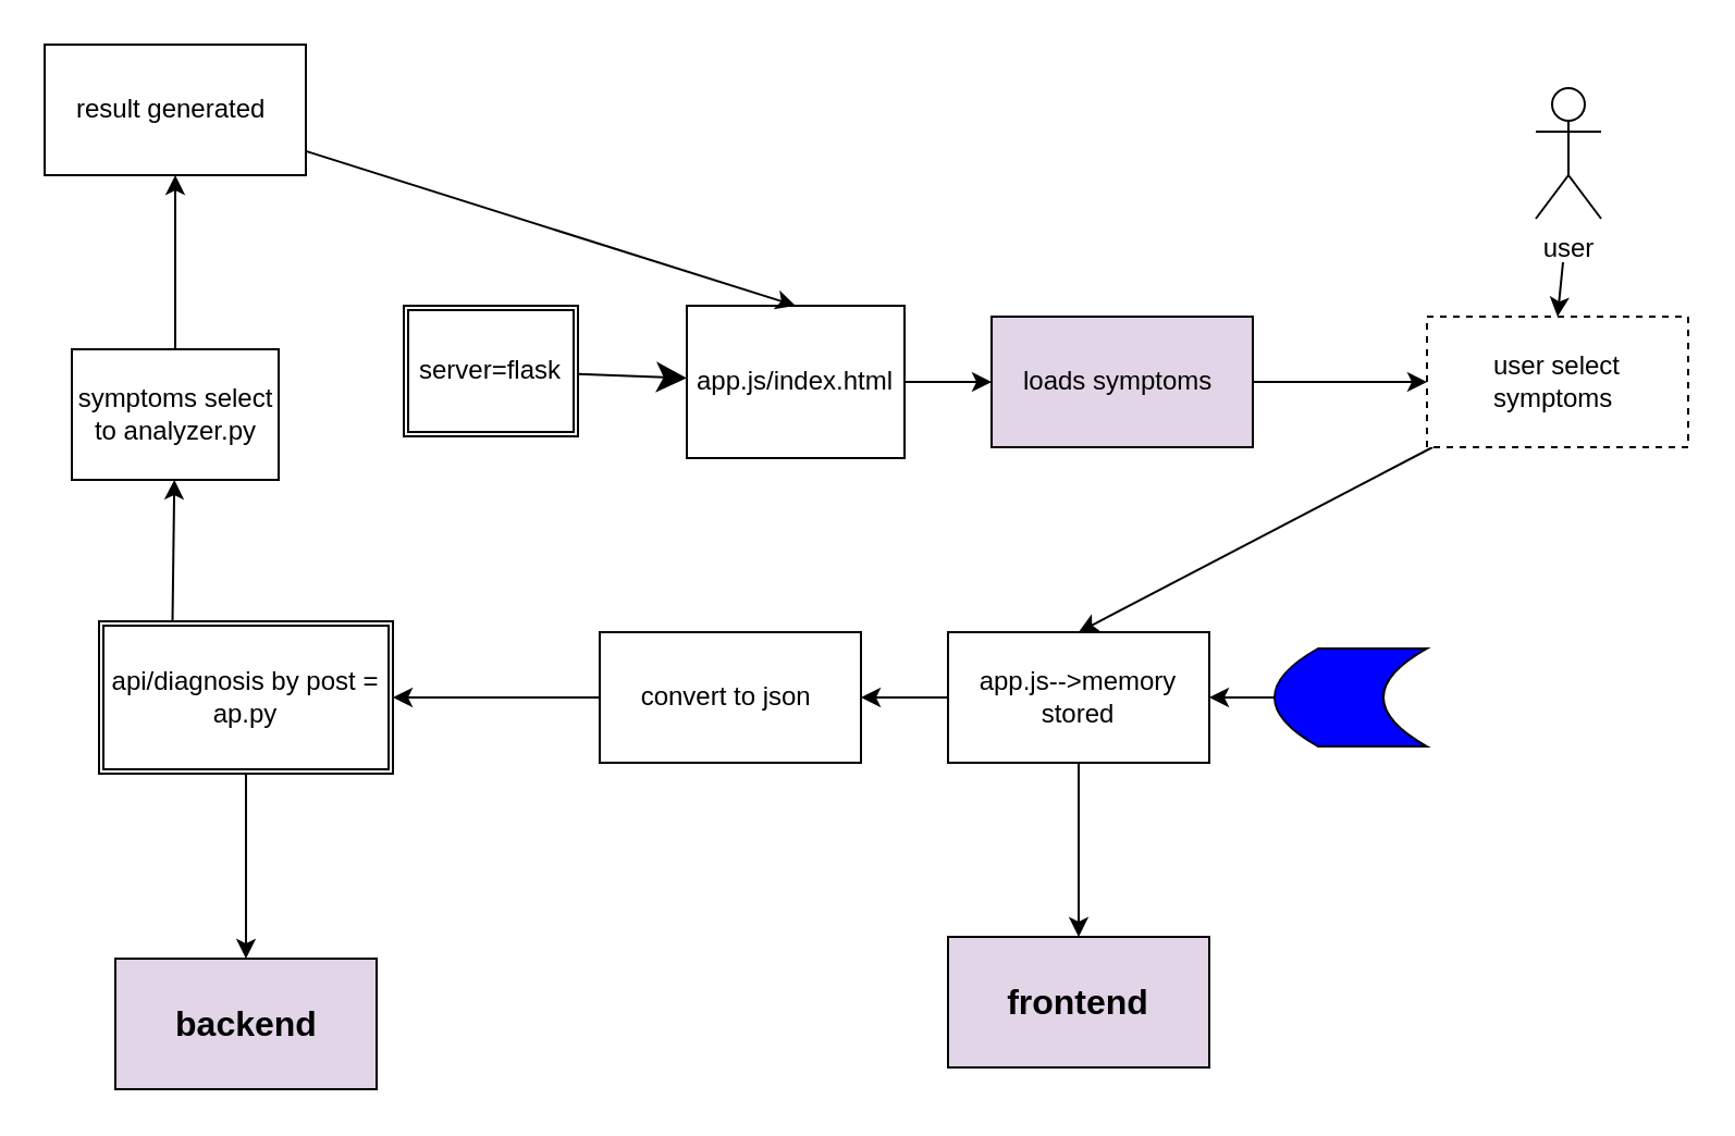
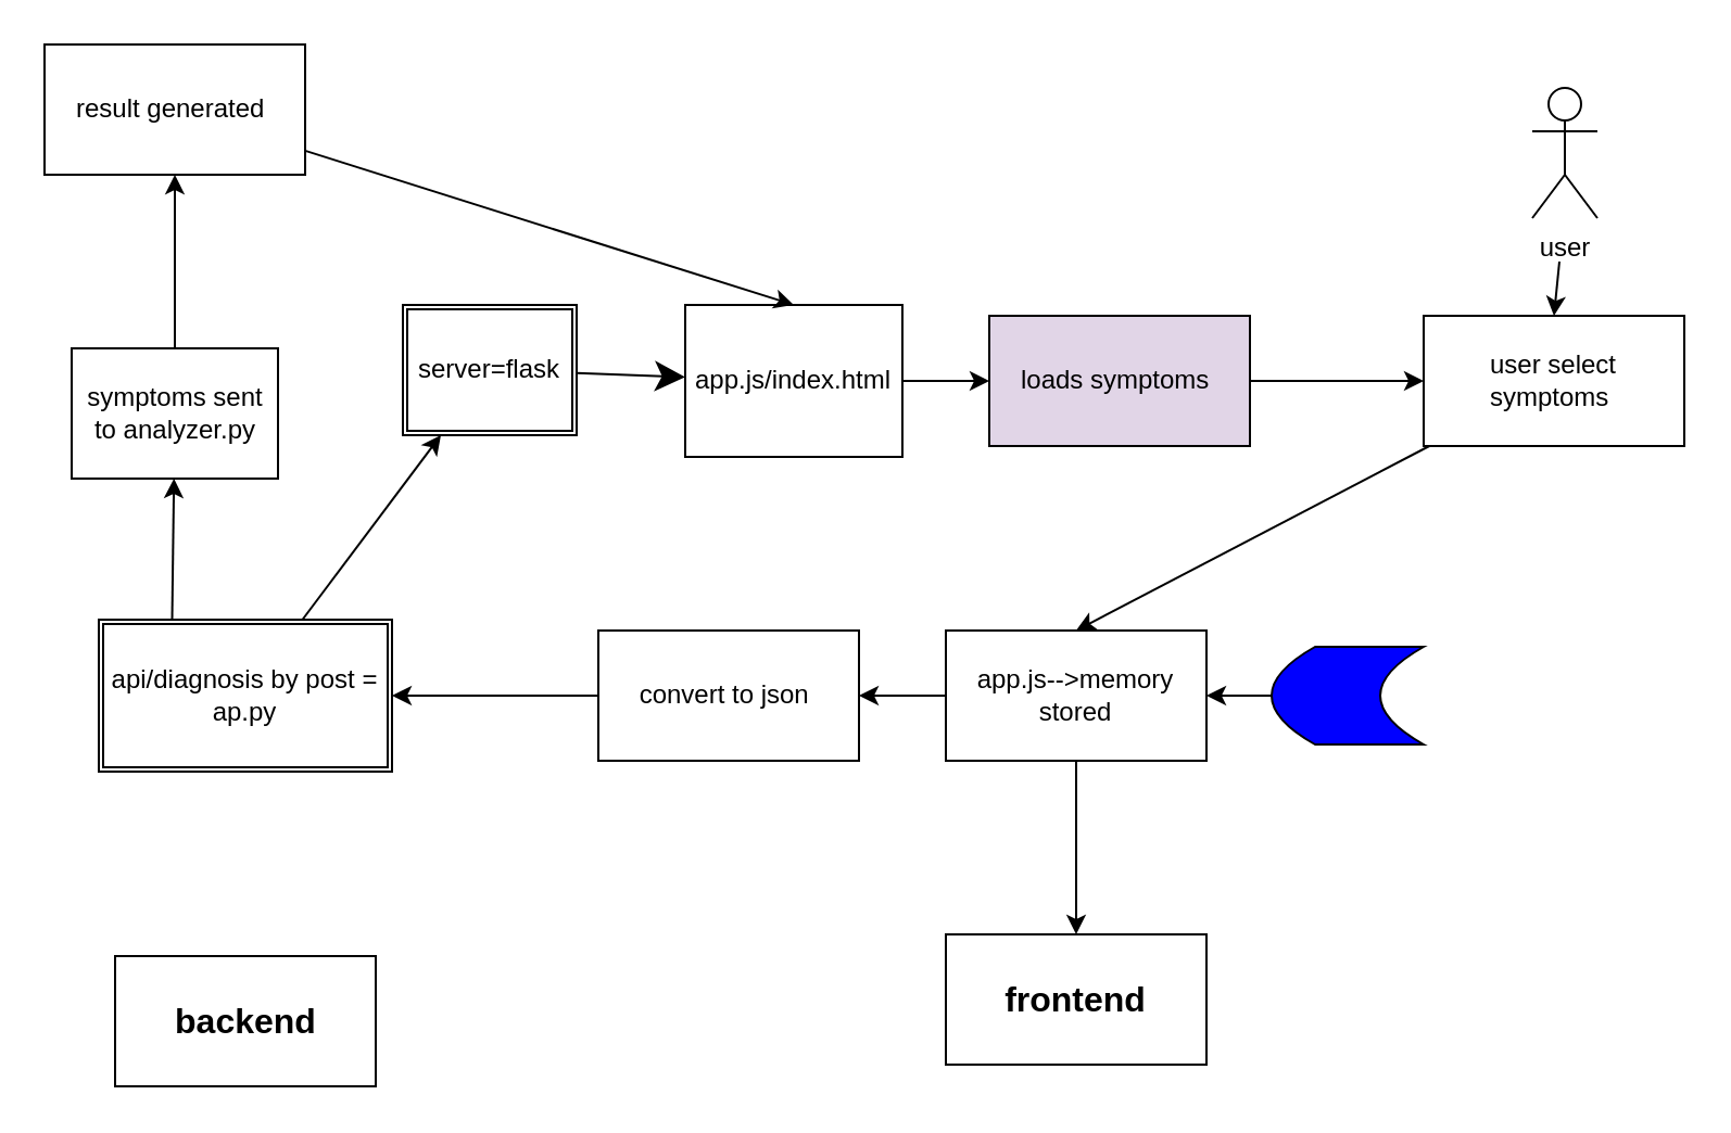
  <mxCell id="0" />
  <mxCell id="1" parent="0" />
  <mxCell id="2" value="" style="edgeStyle=none;html=1;endSize=11;" parent="1" source="3" target="5" edge="1"><mxGeometry relative="1" as="geometry" /></mxCell>
  <mxCell id="3" value="server=flask" style="shape=ext;double=1;rounded=0;whiteSpace=wrap;html=1;" parent="1" vertex="1"><mxGeometry x="185" y="140" width="80" height="60" as="geometry" /></mxCell>
  <mxCell id="4" value="" style="edgeStyle=none;html=1;" parent="1" source="5" target="7" edge="1"><mxGeometry relative="1" as="geometry" /></mxCell>
  <mxCell id="5" value="app.js/index.html" style="whiteSpace=wrap;html=1;rounded=0;" parent="1" vertex="1"><mxGeometry x="315" y="140" width="100" height="70" as="geometry" /></mxCell>
  <mxCell id="6" value="" style="edgeStyle=none;html=1;" parent="1" source="7" target="21" edge="1"><mxGeometry relative="1" as="geometry" /></mxCell>
  <mxCell id="7" value="loads symptoms&amp;nbsp;" style="whiteSpace=wrap;html=1;rounded=0;fillColor=#e1d5e7;" parent="1" vertex="1"><mxGeometry x="455" y="145" width="120" height="60" as="geometry" /></mxCell>
  <mxCell id="8" value="" style="edgeStyle=none;html=1;" parent="1" source="10" target="12" edge="1"><mxGeometry relative="1" as="geometry" /></mxCell>
  <mxCell id="9" value="" style="edgeStyle=none;html=1;fontSize=18;" parent="1" source="10" target="23" edge="1"><mxGeometry relative="1" as="geometry" /></mxCell>
  <mxCell id="10" value="app.js--&amp;gt;memory stored" style="whiteSpace=wrap;html=1;rounded=0;" parent="1" vertex="1"><mxGeometry x="435" y="290" width="120" height="60" as="geometry" /></mxCell>
  <mxCell id="11" style="edgeStyle=none;html=1;" parent="1" source="12" target="14" edge="1"><mxGeometry relative="1" as="geometry" /></mxCell>
  <mxCell id="12" value="convert to json&amp;nbsp;" style="whiteSpace=wrap;html=1;rounded=0;" parent="1" vertex="1"><mxGeometry x="275" y="290" width="120" height="60" as="geometry" /></mxCell>
- <mxCell id="13" value="" style="edgeStyle=none;html=1;" parent="1" source="14" target="22" edge="1"><mxGeometry relative="1" as="geometry" /></mxCell>
+ <mxCell id="13" value="" style="edgeStyle=none;html=1;" parent="1" source="14" target="3" edge="1"><mxGeometry relative="1" as="geometry" /></mxCell>
  <mxCell id="14" value="api/diagnosis by post = ap.py" style="shape=ext;double=1;rounded=0;whiteSpace=wrap;html=1;" parent="1" vertex="1"><mxGeometry x="45" y="285" width="135" height="70" as="geometry" /></mxCell>
  <mxCell id="15" value="" style="edgeStyle=none;html=1;exitX=0.25;exitY=0;exitDx=0;exitDy=0;" parent="1" source="14" target="17" edge="1"><mxGeometry relative="1" as="geometry"><mxPoint x="80" y="295" as="sourcePoint" /></mxGeometry></mxCell>
  <mxCell id="16" value="" style="edgeStyle=none;html=1;" parent="1" source="17" target="19" edge="1"><mxGeometry relative="1" as="geometry" /></mxCell>
- <mxCell id="17" value="symptoms select to analyzer.py" style="whiteSpace=wrap;html=1;rounded=0;" parent="1" vertex="1"><mxGeometry x="32.5" y="160" width="95" height="60" as="geometry" /></mxCell>
+ <mxCell id="17" value="symptoms sent to analyzer.py" style="whiteSpace=wrap;html=1;rounded=0;" parent="1" vertex="1"><mxGeometry x="32.5" y="160" width="95" height="60" as="geometry" /></mxCell>
  <mxCell id="18" value="" style="edgeStyle=none;html=1;entryX=0.5;entryY=0;entryDx=0;entryDy=0;" parent="1" source="19" target="5" edge="1"><mxGeometry relative="1" as="geometry"><mxPoint x="355" y="130" as="targetPoint" /></mxGeometry></mxCell>
  <mxCell id="19" value="result generated&amp;nbsp;" style="whiteSpace=wrap;html=1;rounded=0;" parent="1" vertex="1"><mxGeometry x="20" y="20" width="120" height="60" as="geometry" /></mxCell>
  <mxCell id="20" style="edgeStyle=none;html=1;entryX=0.5;entryY=0;entryDx=0;entryDy=0;" parent="1" source="21" target="10" edge="1"><mxGeometry relative="1" as="geometry" /></mxCell>
- <mxCell id="21" value="user select symptoms&amp;nbsp;" style="whiteSpace=wrap;html=1;rounded=0;dashed=1;" parent="1" vertex="1"><mxGeometry x="655" y="145" width="120" height="60" as="geometry" /></mxCell>
- <mxCell id="22" value="&lt;font size=&quot;3&quot;&gt;&lt;b&gt;backend&lt;/b&gt;&lt;/font&gt;" style="rounded=0;whiteSpace=wrap;html=1;fillColor=#e1d5e7;" parent="1" vertex="1"><mxGeometry x="52.5" y="440" width="120" height="60" as="geometry" /></mxCell>
- <mxCell id="23" value="&lt;font size=&quot;3&quot;&gt;&lt;b&gt;frontend&lt;/b&gt;&lt;/font&gt;" style="whiteSpace=wrap;html=1;rounded=0;fillColor=#e1d5e7;" parent="1" vertex="1"><mxGeometry x="435" y="430" width="120" height="60" as="geometry" /></mxCell>
+ <mxCell id="21" value="user select symptoms&amp;nbsp;" style="whiteSpace=wrap;html=1;rounded=0;" parent="1" vertex="1"><mxGeometry x="655" y="145" width="120" height="60" as="geometry" /></mxCell>
+ <mxCell id="22" value="&lt;font size=&quot;3&quot;&gt;&lt;b&gt;backend&lt;/b&gt;&lt;/font&gt;" style="rounded=0;whiteSpace=wrap;html=1;" parent="1" vertex="1"><mxGeometry x="52.5" y="440" width="120" height="60" as="geometry" /></mxCell>
+ <mxCell id="23" value="&lt;font size=&quot;3&quot;&gt;&lt;b&gt;frontend&lt;/b&gt;&lt;/font&gt;" style="whiteSpace=wrap;html=1;rounded=0;" parent="1" vertex="1"><mxGeometry x="435" y="430" width="120" height="60" as="geometry" /></mxCell>
  <mxCell id="24" value="" style="edgeStyle=none;html=1;entryX=0.5;entryY=0;entryDx=0;entryDy=0;" edge="1" parent="1" target="21"><mxGeometry relative="1" as="geometry"><mxPoint x="717.5" y="120" as="sourcePoint" /><mxPoint x="722.5" y="140" as="targetPoint" /></mxGeometry></mxCell>
  <mxCell id="25" value="user" style="shape=umlActor;verticalLabelPosition=bottom;verticalAlign=top;html=1;outlineConnect=0;" vertex="1" parent="1"><mxGeometry x="705" y="40" width="30" height="60" as="geometry" /></mxCell>
  <mxCell id="26" value="" style="edgeStyle=none;html=1;fontSize=14;" edge="1" parent="1" source="27" target="10"><mxGeometry relative="1" as="geometry" /></mxCell>
  <mxCell id="27" value="" style="shape=dataStorage;whiteSpace=wrap;html=1;fixedSize=1;fontSize=14;fillColor=#0000FF;" vertex="1" parent="1"><mxGeometry x="585" y="297.5" width="70" height="45" as="geometry" /></mxCell>
